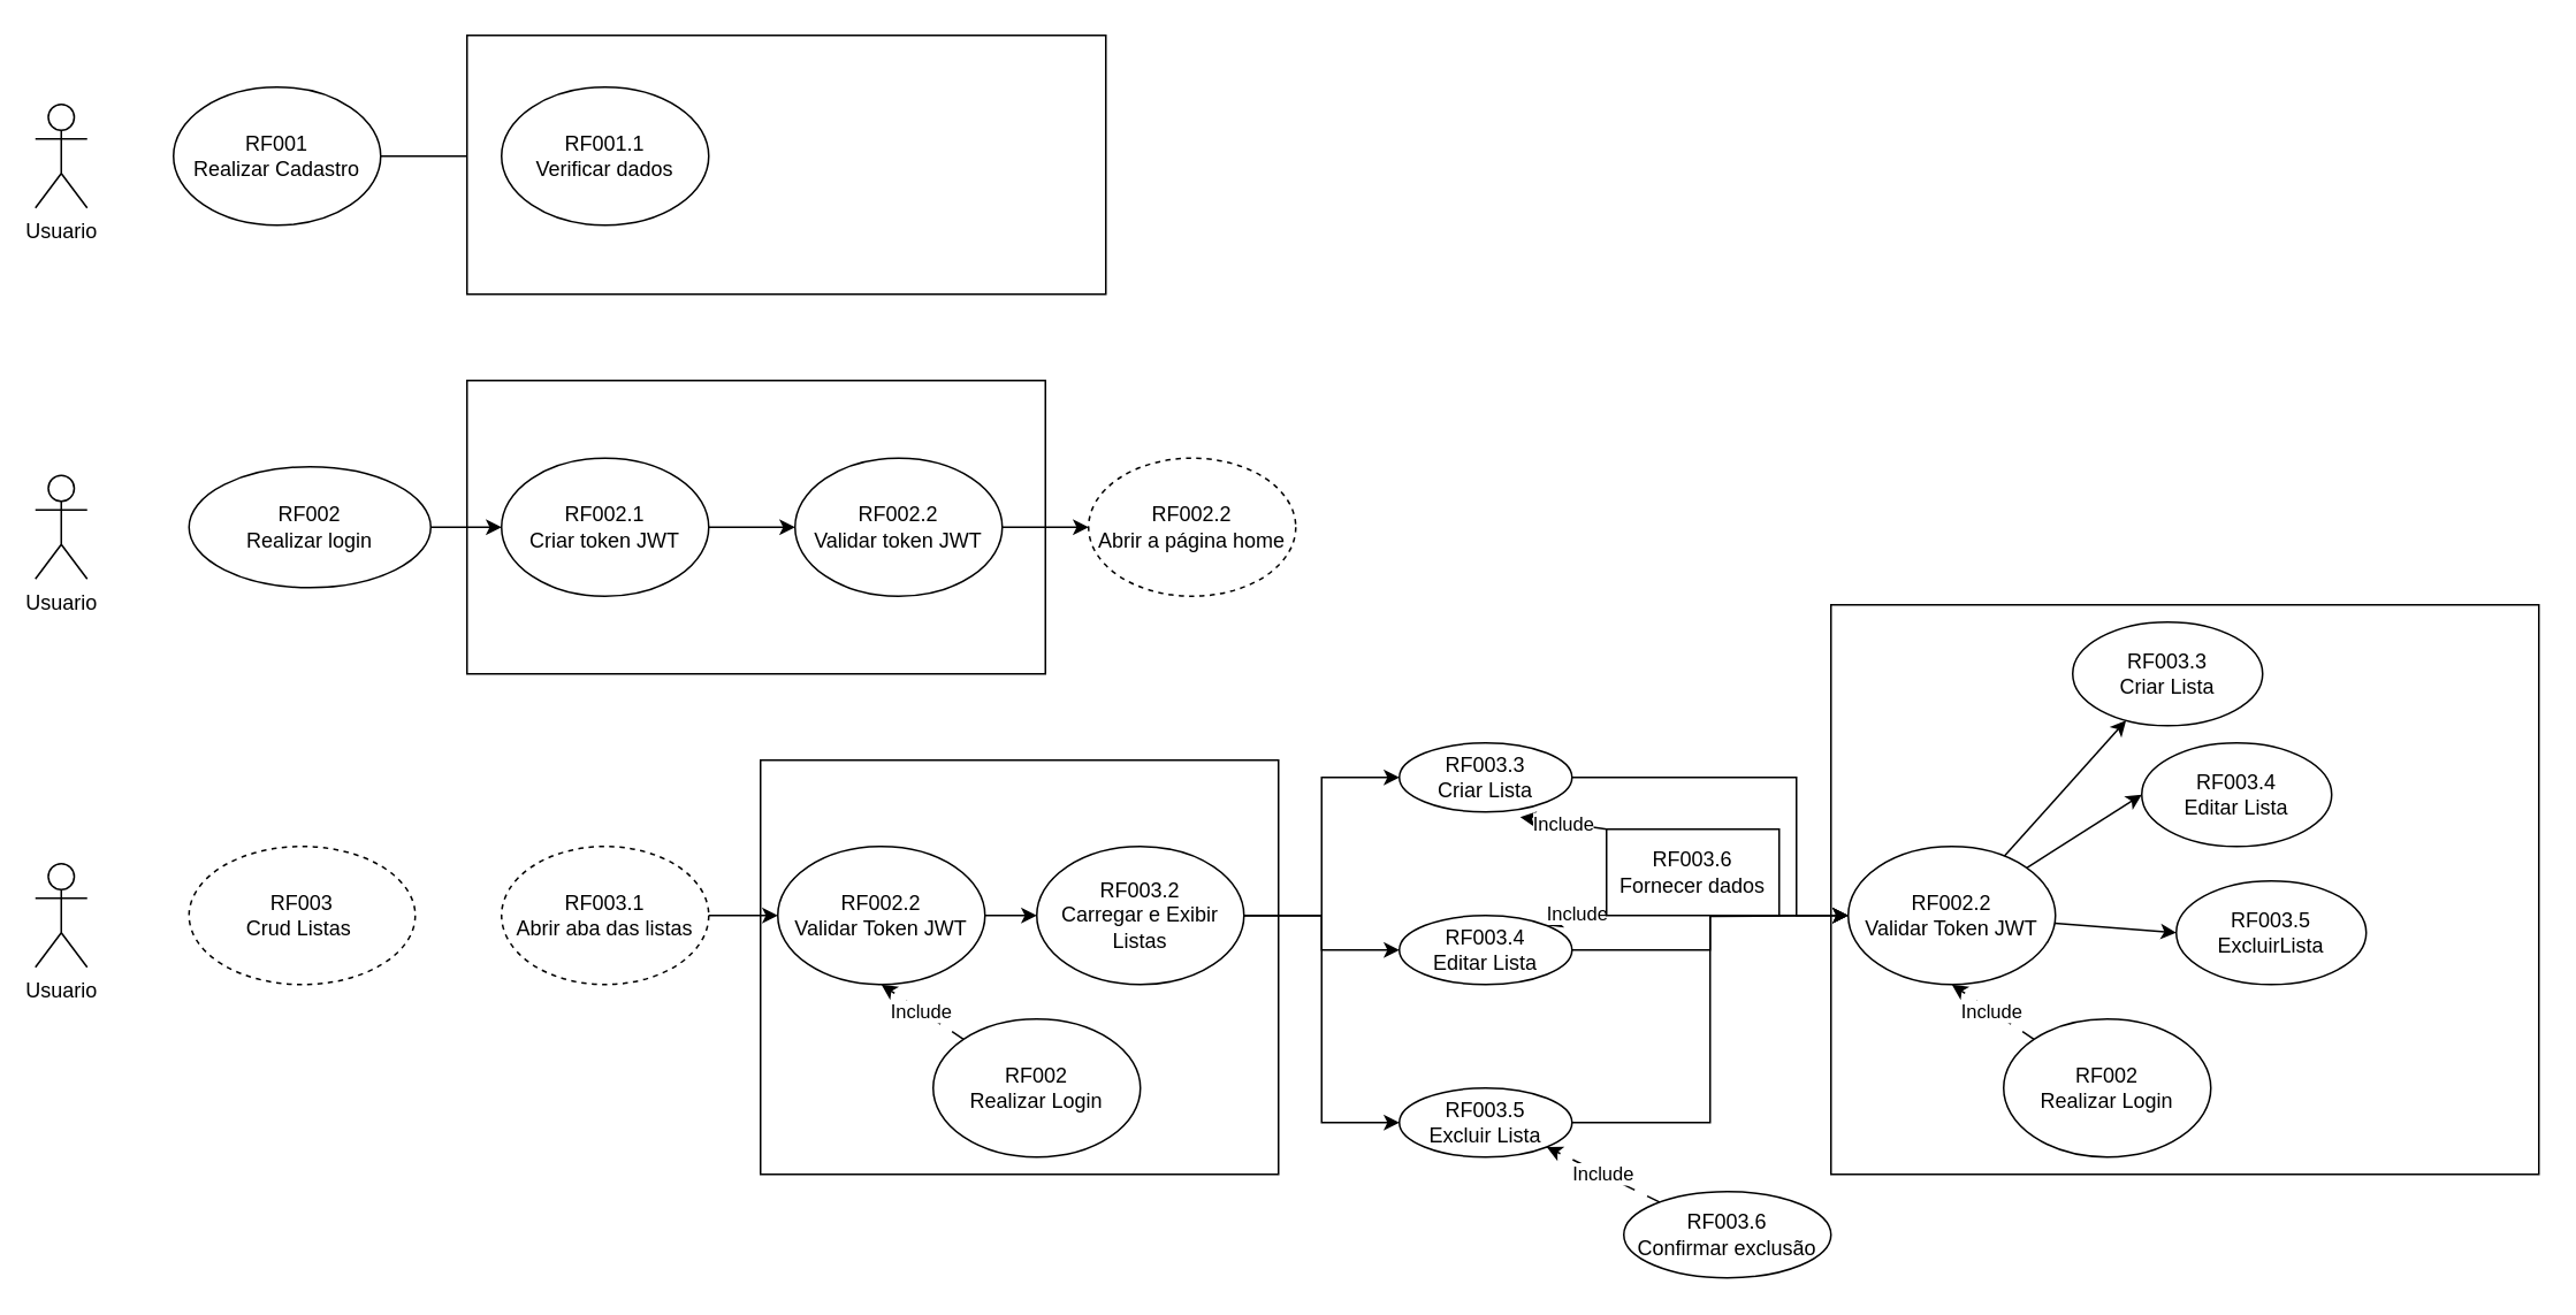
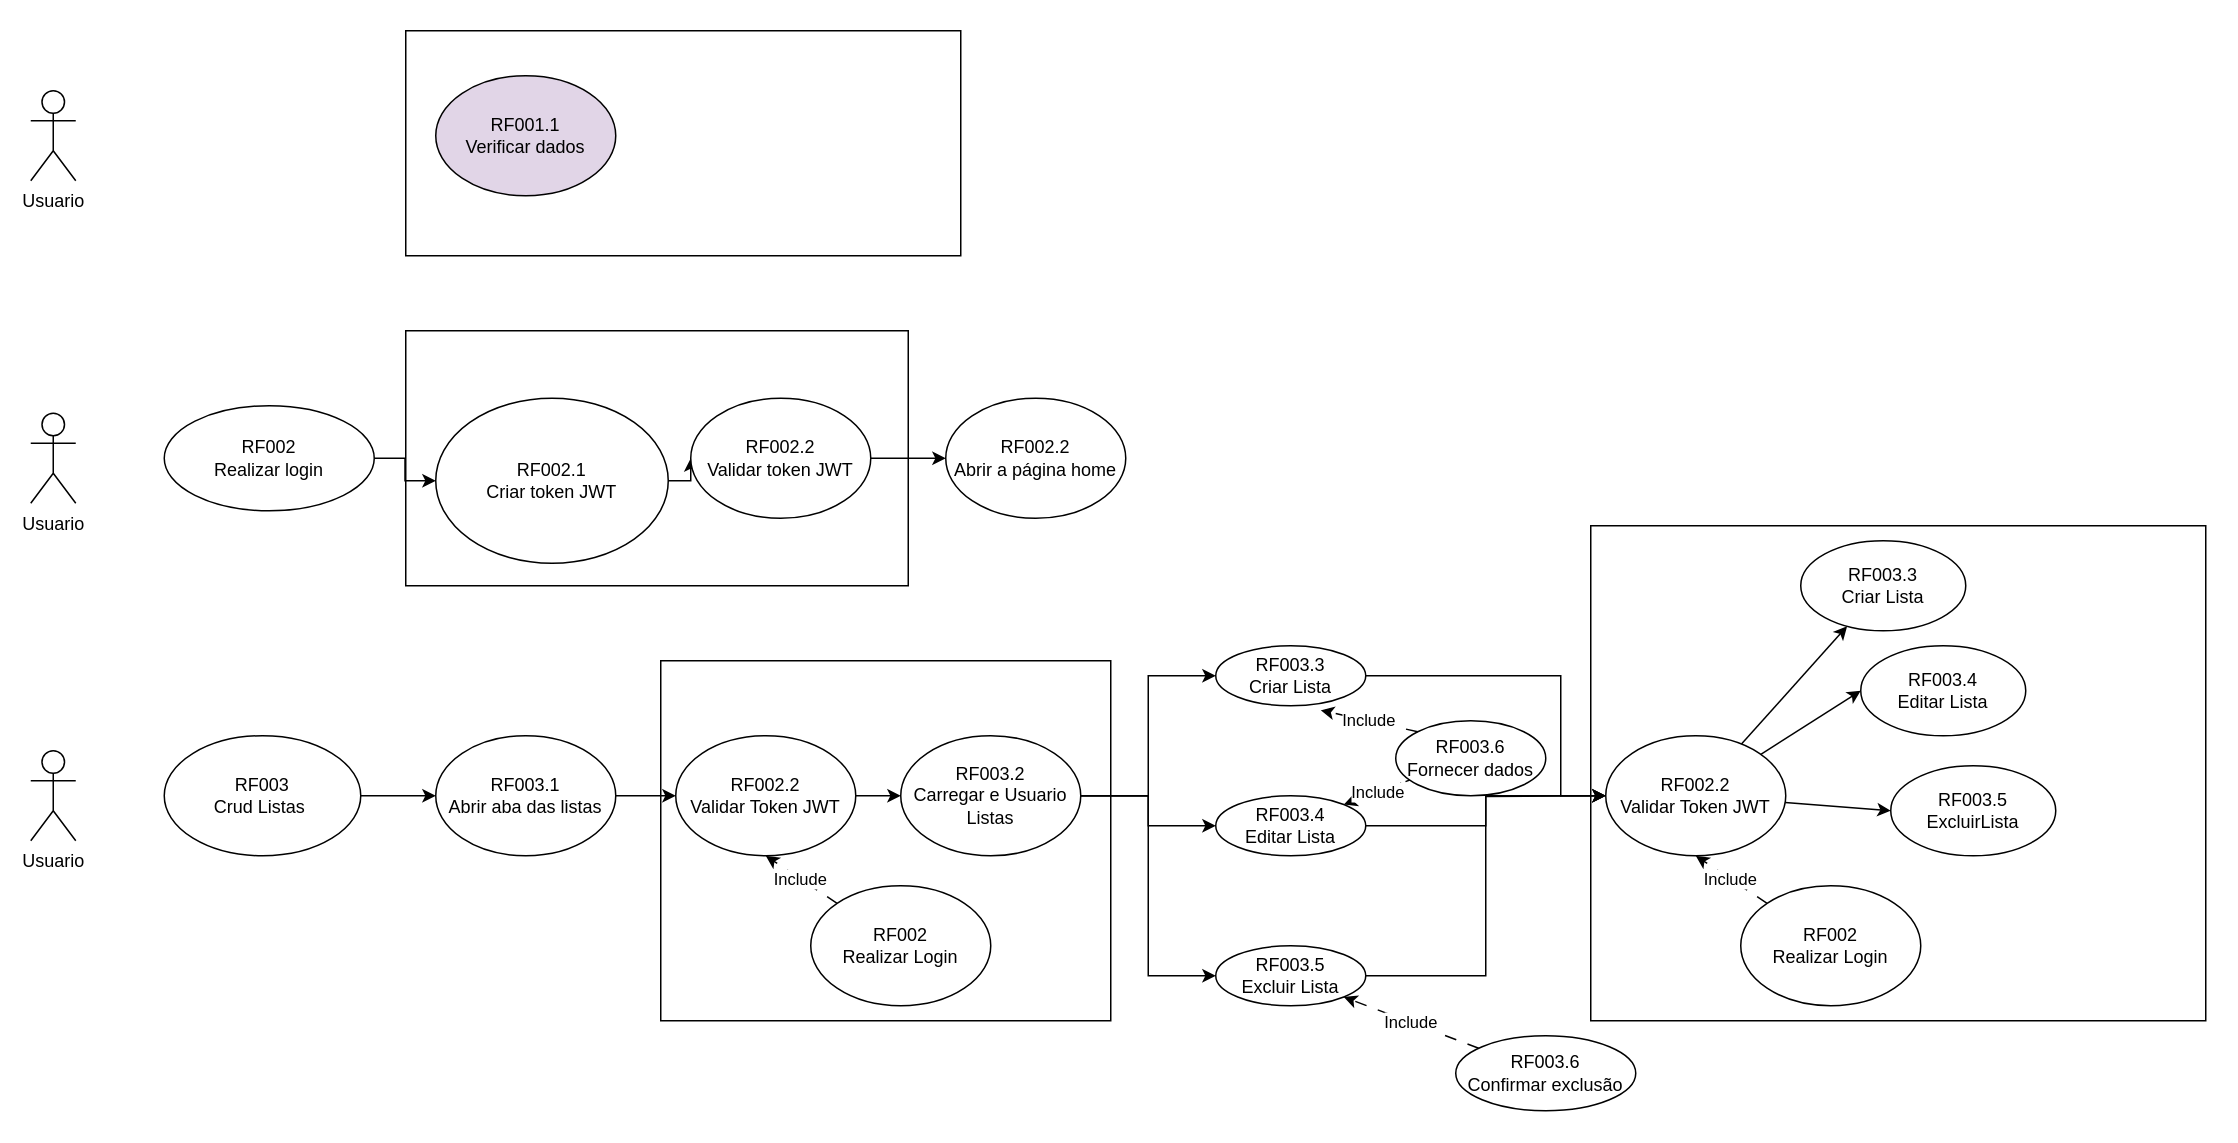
  <mxCell id="0" />
  <mxCell id="1" parent="0" />
  <mxCell id="2" value="" style="rounded=0;whiteSpace=wrap;html=1;" vertex="1" parent="1"><mxGeometry x="440" y="440" width="300" height="240" as="geometry" /></mxCell>
  <mxCell id="3" value="Usuario" style="shape=umlActor;verticalLabelPosition=bottom;verticalAlign=top;html=1;" vertex="1" parent="1"><mxGeometry x="20" y="275" width="30" height="60" as="geometry" /></mxCell>
  <mxCell id="4" value="" style="rounded=0;whiteSpace=wrap;html=1;" vertex="1" parent="1"><mxGeometry x="270" y="220" width="335" height="170" as="geometry" /></mxCell>
  <mxCell id="5" style="edgeStyle=orthogonalEdgeStyle;rounded=0;orthogonalLoop=1;jettySize=auto;html=1;entryX=0;entryY=0.5;entryDx=0;entryDy=0;" edge="1" parent="1" source="6" target="8"><mxGeometry relative="1" as="geometry" /></mxCell>
  <mxCell id="6" value="&lt;div&gt;RF002&lt;/div&gt;Realizar login" style="ellipse;whiteSpace=wrap;html=1;" vertex="1" parent="1"><mxGeometry x="109" y="270" width="140" height="70" as="geometry" /></mxCell>
  <mxCell id="7" style="edgeStyle=orthogonalEdgeStyle;rounded=0;orthogonalLoop=1;jettySize=auto;html=1;exitX=1;exitY=0.5;exitDx=0;exitDy=0;entryX=0;entryY=0.5;entryDx=0;entryDy=0;" edge="1" parent="1" source="8" target="19"><mxGeometry relative="1" as="geometry" /></mxCell>
- <mxCell id="8" value="&lt;div&gt;RF002.1&lt;/div&gt;Criar token JWT" style="ellipse;whiteSpace=wrap;html=1;" vertex="1" parent="1"><mxGeometry x="290" y="265" width="120" height="80" as="geometry" /></mxCell>
- <mxCell id="9" value="RF002.2&lt;div&gt;Abrir a página home&lt;/div&gt;" style="ellipse;whiteSpace=wrap;html=1;dashed=1;" vertex="1" parent="1"><mxGeometry x="630" y="265" width="120" height="80" as="geometry" /></mxCell>
+ <mxCell id="8" value="&lt;div&gt;RF002.1&lt;/div&gt;Criar token JWT" style="ellipse;whiteSpace=wrap;html=1;" vertex="1" parent="1"><mxGeometry x="290" y="265" width="155" height="110" as="geometry" /></mxCell>
+ <mxCell id="9" value="RF002.2&lt;div&gt;Abrir a página home&lt;/div&gt;" style="ellipse;whiteSpace=wrap;html=1;" vertex="1" parent="1"><mxGeometry x="630" y="265" width="120" height="80" as="geometry" /></mxCell>
  <mxCell id="10" value="Usuario" style="shape=umlActor;verticalLabelPosition=bottom;verticalAlign=top;html=1;outlineConnect=0;" vertex="1" parent="1"><mxGeometry x="20" y="60" width="30" height="60" as="geometry" /></mxCell>
- <mxCell id="11" style="edgeStyle=orthogonalEdgeStyle;rounded=0;orthogonalLoop=1;jettySize=auto;html=1;entryX=0;entryY=0.5;entryDx=0;entryDy=0;" edge="1" parent="1" source="12" target="14"><mxGeometry relative="1" as="geometry" /></mxCell>
- <mxCell id="12" value="RF001&lt;div&gt;Realizar Cadastro&lt;/div&gt;" style="ellipse;whiteSpace=wrap;html=1;" vertex="1" parent="1"><mxGeometry x="100" y="50" width="120" height="80" as="geometry" /></mxCell>
  <mxCell id="13" value="" style="rounded=0;whiteSpace=wrap;html=1;" vertex="1" parent="1"><mxGeometry x="270" y="20" width="370" height="150" as="geometry" /></mxCell>
- <mxCell id="14" value="RF001.1&lt;div&gt;Verificar dados&lt;/div&gt;" style="ellipse;whiteSpace=wrap;html=1;" vertex="1" parent="1"><mxGeometry x="290" y="50" width="120" height="80" as="geometry" /></mxCell>
+ <mxCell id="14" value="RF001.1&lt;div&gt;Verificar dados&lt;/div&gt;" style="ellipse;whiteSpace=wrap;html=1;fillColor=#e1d5e7;" vertex="1" parent="1"><mxGeometry x="290" y="50" width="120" height="80" as="geometry" /></mxCell>
  <mxCell id="15" value="Usuario" style="shape=umlActor;verticalLabelPosition=bottom;verticalAlign=top;html=1;outlineConnect=0;" vertex="1" parent="1"><mxGeometry x="20" y="500" width="30" height="60" as="geometry" /></mxCell>
- <mxCell id="17" value="RF003&lt;div&gt;Crud Listas&amp;nbsp;&lt;/div&gt;" style="ellipse;whiteSpace=wrap;html=1;dashed=1;" vertex="1" parent="1"><mxGeometry x="109" y="490" width="131" height="80" as="geometry" /></mxCell>
+ <mxCell id="16" style="edgeStyle=orthogonalEdgeStyle;rounded=0;orthogonalLoop=1;jettySize=auto;html=1;entryX=0;entryY=0.5;entryDx=0;entryDy=0;" edge="1" parent="1" source="17" target="20"><mxGeometry relative="1" as="geometry" /></mxCell>
+ <mxCell id="17" value="RF003&lt;div&gt;Crud Listas&amp;nbsp;&lt;/div&gt;" style="ellipse;whiteSpace=wrap;html=1;" vertex="1" parent="1"><mxGeometry x="109" y="490" width="131" height="80" as="geometry" /></mxCell>
  <mxCell id="18" style="edgeStyle=orthogonalEdgeStyle;rounded=0;orthogonalLoop=1;jettySize=auto;html=1;exitX=1;exitY=0.5;exitDx=0;exitDy=0;entryX=0;entryY=0.5;entryDx=0;entryDy=0;" edge="1" parent="1" source="19" target="9"><mxGeometry relative="1" as="geometry" /></mxCell>
  <mxCell id="19" value="&lt;div&gt;RF002.2&lt;/div&gt;&lt;div&gt;&lt;span style=&quot;background-color: initial;&quot;&gt;Validar token JWT&lt;/span&gt;&lt;/div&gt;" style="ellipse;whiteSpace=wrap;html=1;" vertex="1" parent="1"><mxGeometry x="460" y="265" width="120" height="80" as="geometry" /></mxCell>
- <mxCell id="20" value="RF003.1&lt;div&gt;Abrir aba das listas&lt;/div&gt;" style="ellipse;whiteSpace=wrap;html=1;dashed=1;" vertex="1" parent="1"><mxGeometry x="290" y="490" width="120" height="80" as="geometry" /></mxCell>
+ <mxCell id="20" value="RF003.1&lt;div&gt;Abrir aba das listas&lt;/div&gt;" style="ellipse;whiteSpace=wrap;html=1;" vertex="1" parent="1"><mxGeometry x="290" y="490" width="120" height="80" as="geometry" /></mxCell>
  <mxCell id="21" style="edgeStyle=orthogonalEdgeStyle;rounded=0;orthogonalLoop=1;jettySize=auto;html=1;entryX=0;entryY=0.5;entryDx=0;entryDy=0;" edge="1" parent="1" source="20" target="23"><mxGeometry relative="1" as="geometry" /></mxCell>
  <mxCell id="22" value="" style="edgeStyle=orthogonalEdgeStyle;rounded=0;orthogonalLoop=1;jettySize=auto;html=1;" edge="1" parent="1" source="23" target="27"><mxGeometry relative="1" as="geometry" /></mxCell>
  <mxCell id="23" value="RF002.2&lt;div&gt;Validar Token JWT&lt;/div&gt;" style="ellipse;whiteSpace=wrap;html=1;" vertex="1" parent="1"><mxGeometry x="450" y="490" width="120" height="80" as="geometry" /></mxCell>
  <mxCell id="24" style="edgeStyle=orthogonalEdgeStyle;rounded=0;orthogonalLoop=1;jettySize=auto;html=1;entryX=0;entryY=0.5;entryDx=0;entryDy=0;" edge="1" parent="1" source="27" target="30"><mxGeometry relative="1" as="geometry"><mxPoint x="800" y="530" as="targetPoint" /></mxGeometry></mxCell>
  <mxCell id="25" style="edgeStyle=orthogonalEdgeStyle;rounded=0;orthogonalLoop=1;jettySize=auto;html=1;exitX=1;exitY=0.5;exitDx=0;exitDy=0;entryX=0;entryY=0.5;entryDx=0;entryDy=0;" edge="1" parent="1" source="27" target="44"><mxGeometry relative="1" as="geometry" /></mxCell>
  <mxCell id="26" style="edgeStyle=orthogonalEdgeStyle;rounded=0;orthogonalLoop=1;jettySize=auto;html=1;entryX=0;entryY=0.5;entryDx=0;entryDy=0;" edge="1" parent="1" source="27" target="46"><mxGeometry relative="1" as="geometry" /></mxCell>
- <mxCell id="27" value="RF003.2&lt;div&gt;Carregar e Exibir Listas&lt;/div&gt;" style="ellipse;whiteSpace=wrap;html=1;" vertex="1" parent="1"><mxGeometry x="600" y="490" width="120" height="80" as="geometry" /></mxCell>
+ <mxCell id="27" value="RF003.2&lt;div&gt;Carregar e Usuario Listas&lt;/div&gt;" style="ellipse;whiteSpace=wrap;html=1;" vertex="1" parent="1"><mxGeometry x="600" y="490" width="120" height="80" as="geometry" /></mxCell>
  <mxCell id="28" value="Include" style="rounded=0;orthogonalLoop=1;jettySize=auto;html=1;entryX=0.5;entryY=1;entryDx=0;entryDy=0;dashed=1;dashPattern=8 8;" edge="1" parent="1" source="29" target="23"><mxGeometry relative="1" as="geometry" /></mxCell>
  <mxCell id="29" value="RF002&lt;div&gt;Realizar Login&lt;/div&gt;" style="ellipse;whiteSpace=wrap;html=1;" vertex="1" parent="1"><mxGeometry x="540" y="590" width="120" height="80" as="geometry" /></mxCell>
  <mxCell id="30" value="&lt;div&gt;RF003.3&lt;/div&gt;Criar Lista" style="ellipse;whiteSpace=wrap;html=1;" vertex="1" parent="1"><mxGeometry x="810" y="430" width="100" height="40" as="geometry" /></mxCell>
  <mxCell id="31" value="Include" style="rounded=0;orthogonalLoop=1;jettySize=auto;html=1;entryX=1;entryY=0;entryDx=0;entryDy=0;dashed=1;" edge="1" parent="1" source="32" target="44"><mxGeometry relative="1" as="geometry" /></mxCell>
- <mxCell id="32" value="RF003.6&lt;div&gt;Fornecer dados&lt;/div&gt;" style="whiteSpace=wrap;html=1;rounded=0;" vertex="1" parent="1"><mxGeometry x="930" y="480" width="100" height="50" as="geometry" /></mxCell>
+ <mxCell id="32" value="RF003.6&lt;div&gt;Fornecer dados&lt;/div&gt;" style="ellipse;whiteSpace=wrap;html=1;" vertex="1" parent="1"><mxGeometry x="930" y="480" width="100" height="50" as="geometry" /></mxCell>
  <mxCell id="33" value="Include" style="rounded=0;orthogonalLoop=1;jettySize=auto;html=1;exitX=0;exitY=0;exitDx=0;exitDy=0;entryX=0.7;entryY=1.075;entryDx=0;entryDy=0;dashed=1;dashPattern=8 8;entryPerimeter=0;" edge="1" parent="1" source="32" target="30"><mxGeometry relative="1" as="geometry" /></mxCell>
  <mxCell id="34" value="" style="rounded=0;whiteSpace=wrap;html=1;" vertex="1" parent="1"><mxGeometry x="1060" y="350" width="410" height="330" as="geometry" /></mxCell>
  <mxCell id="35" style="edgeStyle=orthogonalEdgeStyle;rounded=0;orthogonalLoop=1;jettySize=auto;html=1;entryX=0;entryY=0.5;entryDx=0;entryDy=0;exitX=1;exitY=0.5;exitDx=0;exitDy=0;" edge="1" parent="1" target="39" source="30"><mxGeometry relative="1" as="geometry"><mxPoint x="1030" y="530" as="sourcePoint" /><Array as="points"><mxPoint x="1040" y="450" /><mxPoint x="1040" y="530" /></Array></mxGeometry></mxCell>
  <mxCell id="36" value="" style="rounded=0;orthogonalLoop=1;jettySize=auto;html=1;" edge="1" parent="1" source="39" target="40"><mxGeometry relative="1" as="geometry" /></mxCell>
  <mxCell id="37" style="rounded=0;orthogonalLoop=1;jettySize=auto;html=1;entryX=0;entryY=0.5;entryDx=0;entryDy=0;" edge="1" parent="1" source="39" target="49"><mxGeometry relative="1" as="geometry" /></mxCell>
  <mxCell id="38" style="rounded=0;orthogonalLoop=1;jettySize=auto;html=1;entryX=0;entryY=0.5;entryDx=0;entryDy=0;" edge="1" parent="1" source="39" target="50"><mxGeometry relative="1" as="geometry" /></mxCell>
  <mxCell id="39" value="RF002.2&lt;div&gt;Validar Token JWT&lt;/div&gt;" style="ellipse;whiteSpace=wrap;html=1;" vertex="1" parent="1"><mxGeometry x="1070" y="490" width="120" height="80" as="geometry" /></mxCell>
  <mxCell id="40" value="RF003.3&lt;div&gt;Criar Lista&lt;/div&gt;" style="ellipse;whiteSpace=wrap;html=1;" vertex="1" parent="1"><mxGeometry x="1200" y="360" width="110" height="60" as="geometry" /></mxCell>
  <mxCell id="41" value="Include" style="rounded=0;orthogonalLoop=1;jettySize=auto;html=1;entryX=0.5;entryY=1;entryDx=0;entryDy=0;dashed=1;dashPattern=8 8;" edge="1" parent="1" source="42" target="39"><mxGeometry relative="1" as="geometry" /></mxCell>
  <mxCell id="42" value="RF002&lt;div&gt;Realizar Login&lt;/div&gt;" style="ellipse;whiteSpace=wrap;html=1;" vertex="1" parent="1"><mxGeometry x="1160" y="590" width="120" height="80" as="geometry" /></mxCell>
  <mxCell id="43" style="edgeStyle=orthogonalEdgeStyle;rounded=0;orthogonalLoop=1;jettySize=auto;html=1;" edge="1" parent="1" source="44"><mxGeometry relative="1" as="geometry"><mxPoint x="1070" y="530" as="targetPoint" /></mxGeometry></mxCell>
  <mxCell id="44" value="RF003.4&lt;div&gt;Editar Lista&lt;/div&gt;" style="ellipse;whiteSpace=wrap;html=1;" vertex="1" parent="1"><mxGeometry x="810" y="530" width="100" height="40" as="geometry" /></mxCell>
  <mxCell id="45" style="edgeStyle=orthogonalEdgeStyle;rounded=0;orthogonalLoop=1;jettySize=auto;html=1;entryX=0;entryY=0.5;entryDx=0;entryDy=0;" edge="1" parent="1" source="46" target="39"><mxGeometry relative="1" as="geometry" /></mxCell>
  <mxCell id="46" value="RF003.5&lt;div&gt;Excluir Lista&lt;/div&gt;" style="ellipse;whiteSpace=wrap;html=1;" vertex="1" parent="1"><mxGeometry x="810" y="630" width="100" height="40" as="geometry" /></mxCell>
  <mxCell id="47" value="Include" style="rounded=0;orthogonalLoop=1;jettySize=auto;html=1;entryX=1;entryY=1;entryDx=0;entryDy=0;dashed=1;dashPattern=8 8;" edge="1" parent="1" source="48" target="46"><mxGeometry relative="1" as="geometry" /></mxCell>
- <mxCell id="48" value="RF003.6&lt;div&gt;Confirmar exclusão&lt;/div&gt;" style="ellipse;whiteSpace=wrap;html=1;" vertex="1" parent="1"><mxGeometry x="940" y="690" width="120" height="50" as="geometry" /></mxCell>
+ <mxCell id="48" value="RF003.6&lt;div&gt;Confirmar exclusão&lt;/div&gt;" style="ellipse;whiteSpace=wrap;html=1;" vertex="1" parent="1"><mxGeometry x="970" y="690" width="120" height="50" as="geometry" /></mxCell>
  <mxCell id="49" value="RF003.4&lt;div&gt;Editar Lista&lt;/div&gt;" style="ellipse;whiteSpace=wrap;html=1;" vertex="1" parent="1"><mxGeometry x="1240" y="430" width="110" height="60" as="geometry" /></mxCell>
  <mxCell id="50" value="RF003.5&lt;div&gt;ExcluirLista&lt;/div&gt;" style="ellipse;whiteSpace=wrap;html=1;" vertex="1" parent="1"><mxGeometry x="1260" y="510" width="110" height="60" as="geometry" /></mxCell>
